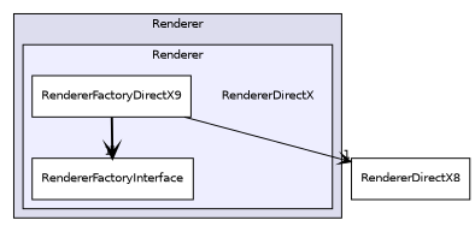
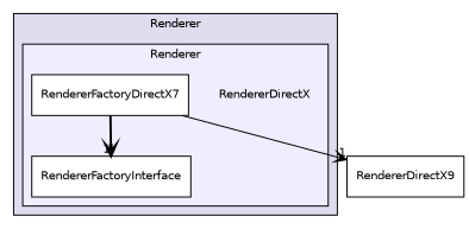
  digraph {
    compound=true
    node [fontname=Helvetica fontsize=10 shape=box]
    edge [arrowhead=vee headlabel=1 labeldistance=1.5 labelfontname=Helvetica labelfontsize=10]
    n1 [label=RendererDirectX shape=plaintext]
-   n2 [color=black fillcolor=white label=RendererFactoryDirectX9 style=filled]
+   n2 [color=black fillcolor=white label=RendererFactoryDirectX7 style=filled]
    n3 [color=black fillcolor=white label=RendererFactoryInterface style=filled]
-   n4 [label=RendererDirectX8]
+   n4 [label=RendererDirectX9]
    subgraph cluster_1 {
      bgcolor="#ddddee"
      fontname=Helvetica
      fontsize=10
      label=Renderer
      pencolor=black
      subgraph cluster_2 {
        bgcolor="#eeeeff"
        fontname=Helvetica
        fontsize=10
        label=Renderer
        pencolor=black
        n1
        n2
        n3
      }
    }
    n2 -> n3 [style=bold]
    n2 -> n4 [style=solid]
  }
